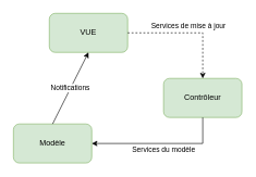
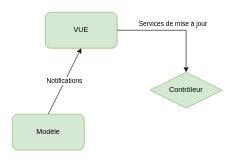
  <mxCell id="0" />
  <mxCell id="1" parent="0" />
  <mxCell id="2" value="VUE" style="rounded=1;whiteSpace=wrap;html=1;fillColor=#d5e8d4;strokeColor=#82b366;" parent="1" vertex="1"><mxGeometry x="75" y="20" width="120" height="60" as="geometry" /></mxCell>
- <mxCell id="3" value="Contrôleur" style="rounded=1;whiteSpace=wrap;html=1;fillColor=#d5e8d4;strokeColor=#82b366;" parent="1" vertex="1"><mxGeometry x="250" y="120" width="120" height="60" as="geometry" /></mxCell>
+ <mxCell id="3" value="Contrôleur" style="rhombus;whiteSpace=wrap;html=1;fillColor=#d5e8d4;strokeColor=#82b366;" parent="1" vertex="1"><mxGeometry x="250" y="120" width="120" height="60" as="geometry" /></mxCell>
  <mxCell id="4" value="Modèle" style="rounded=1;whiteSpace=wrap;html=1;fillColor=#d5e8d4;strokeColor=#82b366;" parent="1" vertex="1"><mxGeometry x="20" y="190" width="120" height="60" as="geometry" /></mxCell>
- <mxCell id="5" value="Services de mise à jour" style="endArrow=classic;html=1;rounded=0;exitX=1;exitY=0.5;exitDx=0;exitDy=0;entryX=0.5;entryY=0;entryDx=0;entryDy=0;dashed=1;" parent="1" source="2" target="3" edge="1"><mxGeometry y="10" width="50" height="50" relative="1" as="geometry"><mxPoint x="250" y="230" as="sourcePoint" /><mxPoint x="300" y="180" as="targetPoint" /><Array as="points"><mxPoint x="310" y="50" /></Array><mxPoint as="offset" /></mxGeometry></mxCell>
- <mxCell id="6" value="Services du modèle" style="endArrow=classic;html=1;rounded=0;entryX=1;entryY=0.5;entryDx=0;entryDy=0;exitX=0.5;exitY=1;exitDx=0;exitDy=0;" parent="1" source="3" target="4" edge="1"><mxGeometry x="-0.048" y="10" width="50" height="50" relative="1" as="geometry"><mxPoint x="250" y="230" as="sourcePoint" /><mxPoint x="300" y="180" as="targetPoint" /><Array as="points"><mxPoint x="310" y="220" /></Array><mxPoint as="offset" /></mxGeometry></mxCell>
+ <mxCell id="5" value="Services de mise à jour" style="endArrow=classic;html=1;rounded=0;exitX=1;exitY=0.5;exitDx=0;exitDy=0;entryX=0.5;entryY=0;entryDx=0;entryDy=0;" parent="1" source="2" target="3" edge="1"><mxGeometry y="10" width="50" height="50" relative="1" as="geometry"><mxPoint x="250" y="230" as="sourcePoint" /><mxPoint x="300" y="180" as="targetPoint" /><Array as="points"><mxPoint x="310" y="50" /></Array><mxPoint as="offset" /></mxGeometry></mxCell>
  <mxCell id="7" value="Notifications" style="endArrow=classic;html=1;rounded=0;exitX=0.5;exitY=0;exitDx=0;exitDy=0;entryX=0.5;entryY=1;entryDx=0;entryDy=0;" parent="1" source="4" target="2" edge="1"><mxGeometry width="50" height="50" relative="1" as="geometry"><mxPoint x="300" y="180" as="sourcePoint" /><mxPoint x="250" y="230" as="targetPoint" /></mxGeometry></mxCell>
